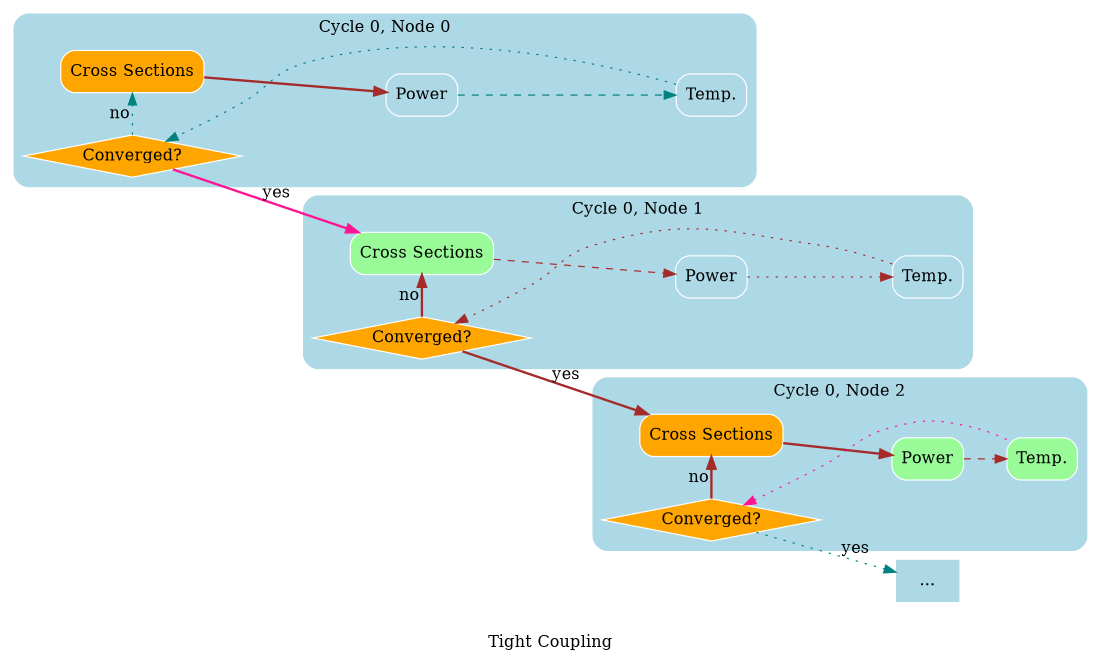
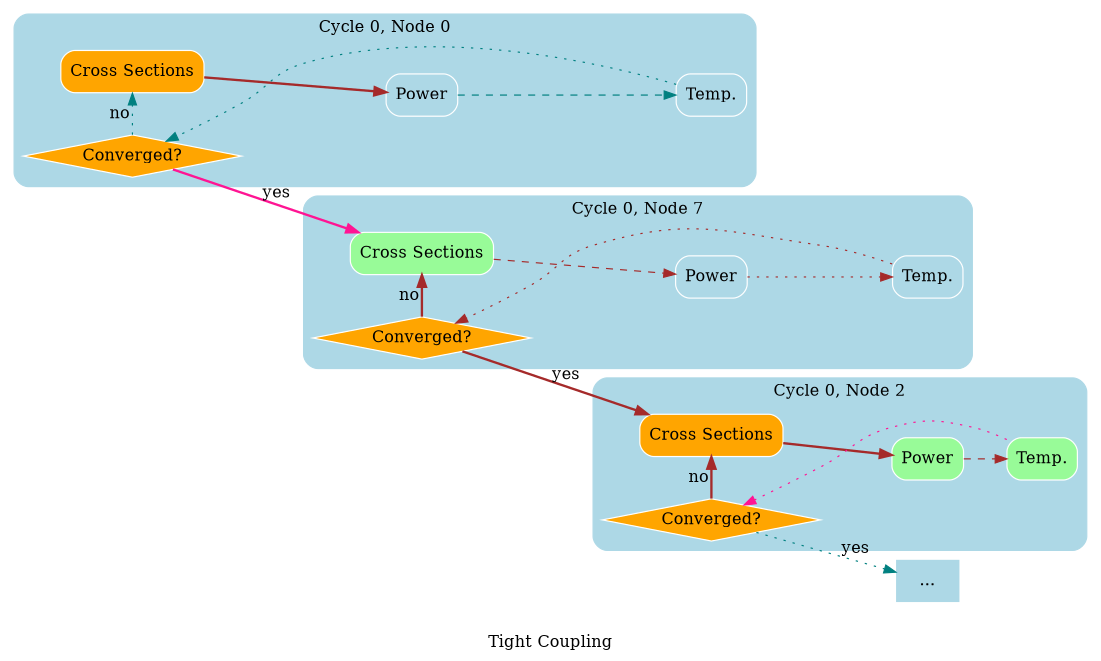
  digraph {
    label="Tight Coupling"
    rankdir=LR
    node [color=white shape=Rectangle style="rounded,filled" fillcolor=orange]
    edge [color=brown style=dotted]
    n1 [label="Converged?" shape=diamond style=filled]
    n2 [label="Cross Sections"]
    n3 [label="Temp." fillcolor=lightblue]
    n4 [label=Power fillcolor=lightblue]
    n5 [label="Converged?" shape=diamond style=filled]
    n6 [label="Cross Sections" fillcolor=palegreen]
    n7 [label="Temp." fillcolor=lightblue]
    n8 [label=Power fillcolor=lightblue]
    n9 [label="Converged?" shape=diamond style=filled]
    n10 [label="Cross Sections"]
    n11 [label="Temp." fillcolor=palegreen]
    n12 [label=Power fillcolor=palegreen]
    n13 [label="..." shape=plaintext style=filled fillcolor=lightblue color=""]
    subgraph cluster_1 {
      color=lightblue
      label="Cycle 0, Node 0"
      style="rounded,filled"
      n1
      n2
      n3
      n4
    }
    subgraph cluster_2 {
      color=lightblue
-     label="Cycle 0, Node 1"
+     label="Cycle 0, Node 7"
      style="rounded,filled"
      n5
      n6
      n7
      n8
    }
    subgraph cluster_3 {
      color=lightblue
      label="Cycle 0, Node 2"
      style="rounded,filled"
      n9
      n10
      n11
      n12
    }
    n1 -> n2 [constraint=false label=no color=teal]
    n1 -> n6 [label=yes color=deeppink style=bold]
    n2 -> n4 [style=bold]
    n3 -> n1 [constraint=false color=teal]
    n4 -> n3 [color=teal style=dashed]
    n5 -> n6 [constraint=false label=no style=bold]
    n5 -> n10 [label=yes style=bold]
    n6 -> n8 [style=dashed]
    n7 -> n5 [constraint=false]
    n8 -> n7
    n9 -> n10 [constraint=false label=no style=bold]
    n9 -> n13 [label=yes color=teal]
    n10 -> n12 [style=bold]
    n11 -> n9 [constraint=false color=deeppink]
    n12 -> n11 [style=dashed]
  }
